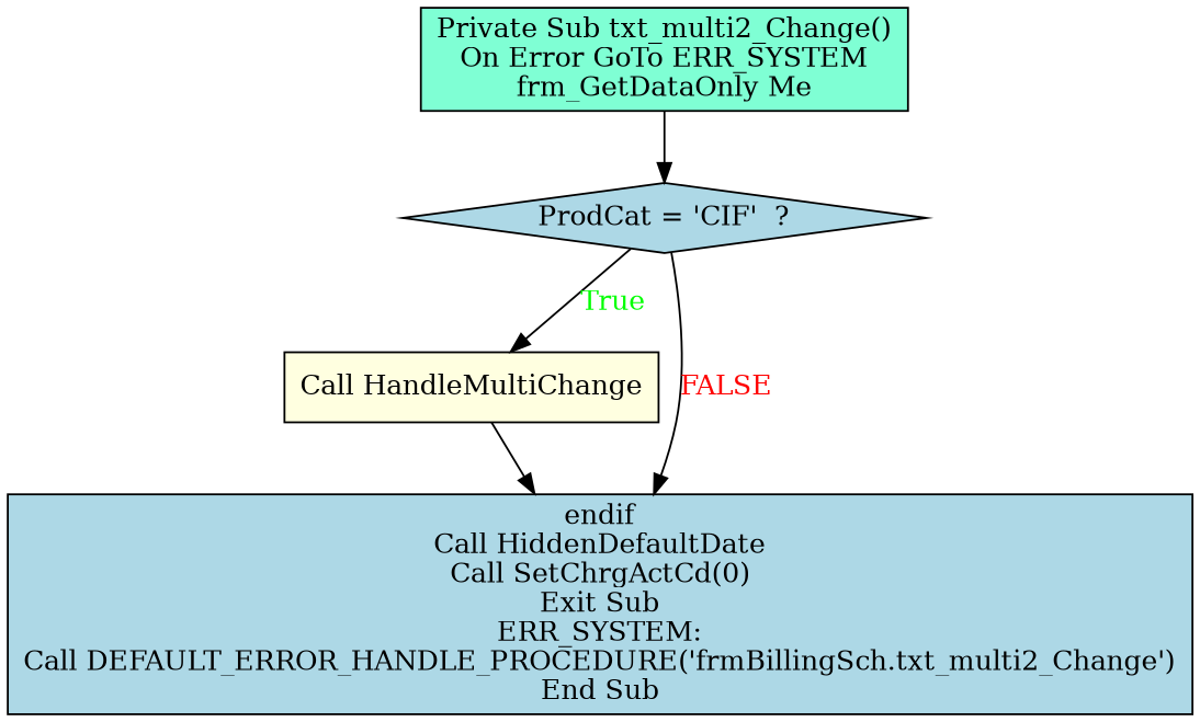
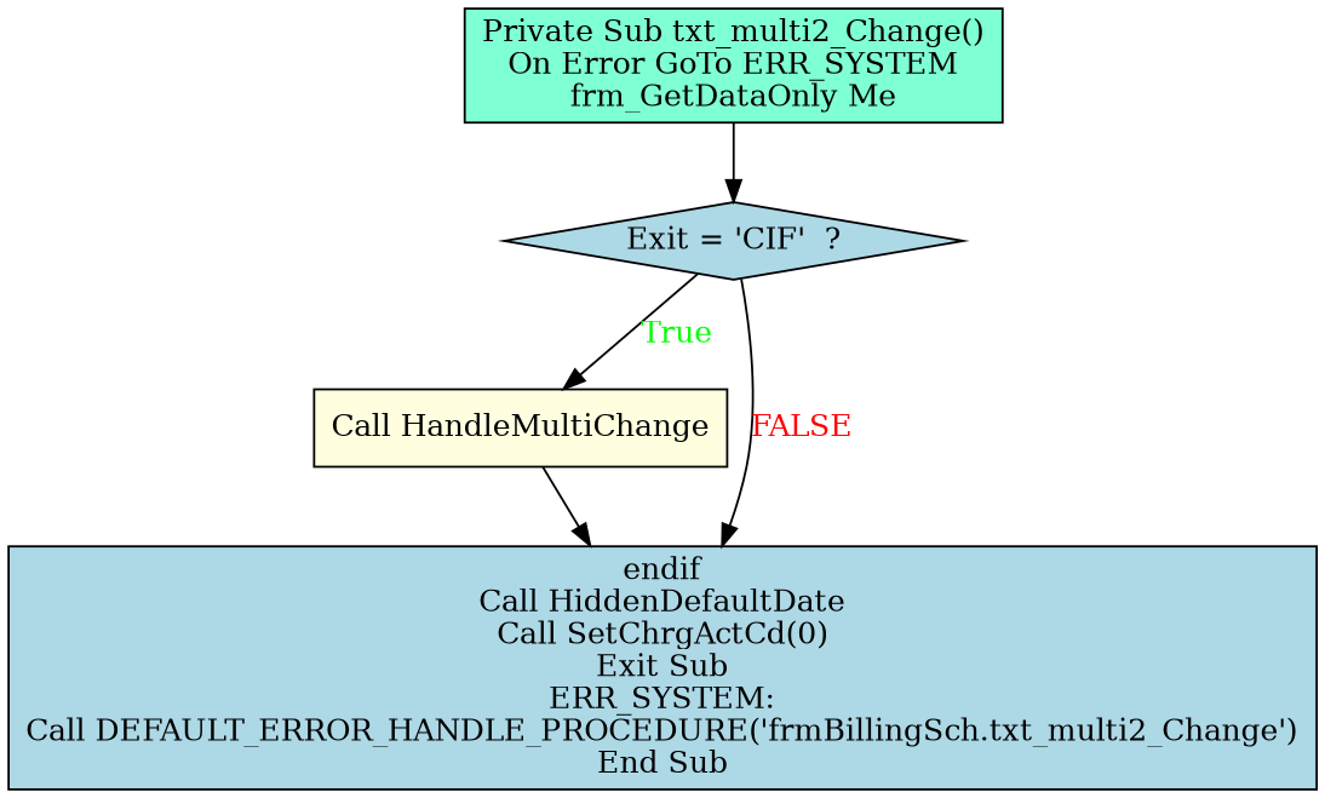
  digraph {
    node [shape=box style=filled fillcolor=lightblue]
    n1 [label="Private Sub txt_multi2_Change()\nOn Error GoTo ERR_SYSTEM\nfrm_GetDataOnly Me" fillcolor=aquamarine]
-   n2 [label="ProdCat = 'CIF'  ?" shape=diamond]
+   n2 [label="Exit = 'CIF'  ?" shape=diamond]
    n3 [label="Call HandleMultiChange" fillcolor=lightyellow]
    n4 [label="endif\nCall HiddenDefaultDate\nCall SetChrgActCd(0)\nExit Sub\nERR_SYSTEM:\nCall DEFAULT_ERROR_HANDLE_PROCEDURE('frmBillingSch.txt_multi2_Change')\nEnd Sub"]
    n1 -> n2
    n2 -> n3 [fontcolor=GREEN label=True]
    n2 -> n4 [fontcolor=RED label=FALSE]
    n3 -> n4
  }
